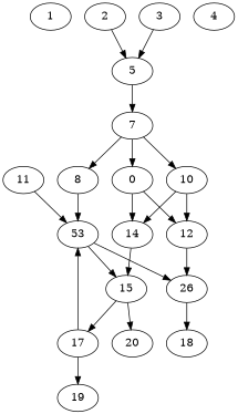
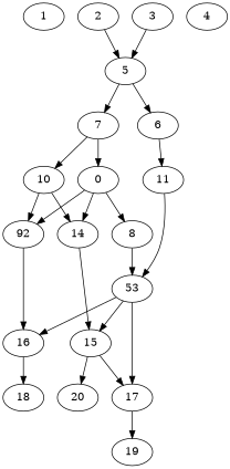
  digraph {
    node [alpha=0.09]
    1 [alpha=0.07 expect_size=48267264]
    2 [expect_size=22745088]
    5 [alpha=0.19 expect_size=41479168]
+   6 [alpha=0.20 expect_size=6567936]
    7 [alpha=0.16 expect_size=32468992]
    11 [alpha=0.14 expect_size=48709632]
    8 [alpha=0.00 expect_size=34805760]
    n8 [alpha=0.04 expect_size=31470592 label=0]
    10 [alpha=0.16 expect_size=23668736]
    3 [alpha=0.19 expect_size=48800768]
    4 [alpha=0.03 expect_size=50376704]
    n12 [alpha=0.06 expect_size=40619008 label=53]
-   12 [alpha=0.00 expect_size=18845696]
+   12 [alpha=0.00 expect_size=18845696 label=92]
    14 [expect_size=37423104]
-   16 [alpha=0.11 expect_size=42258432 label=26]
+   16 [alpha=0.11 expect_size=42258432]
    15 [alpha=0.12 expect_size=44186624]
    17 [alpha=0.02 expect_size=42222592]
    18 [alpha=0.00 expect_size=33442816]
    20 [expect_size=43282432]
    19 [alpha=0.19 expect_size=34318336]
    2 -> 5
+   5 -> 6
    5 -> 7
-   7 -> 8
+   6 -> 11
+   n8 -> 8
    7 -> n8
    7 -> 10
    11 -> n12
    8 -> n12
    n8 -> 12
    n8 -> 14
    10 -> 12
    10 -> 14
    3 -> 5
    n12 -> 16
    n12 -> 15
-   17 -> n12
+   n12 -> 17
    12 -> 16
    14 -> 15
    16 -> 18
    15 -> 17
    15 -> 20
    17 -> 19
  }
